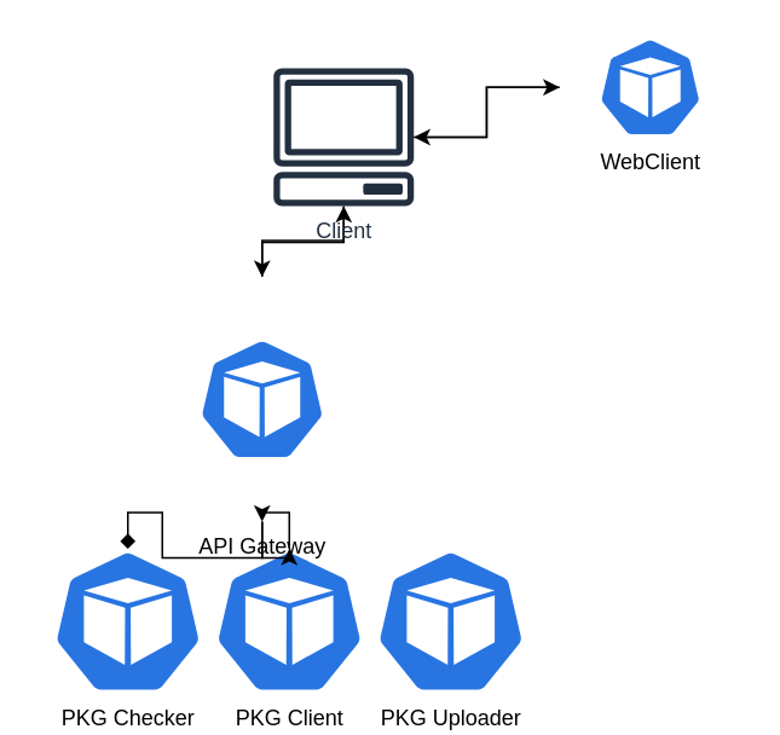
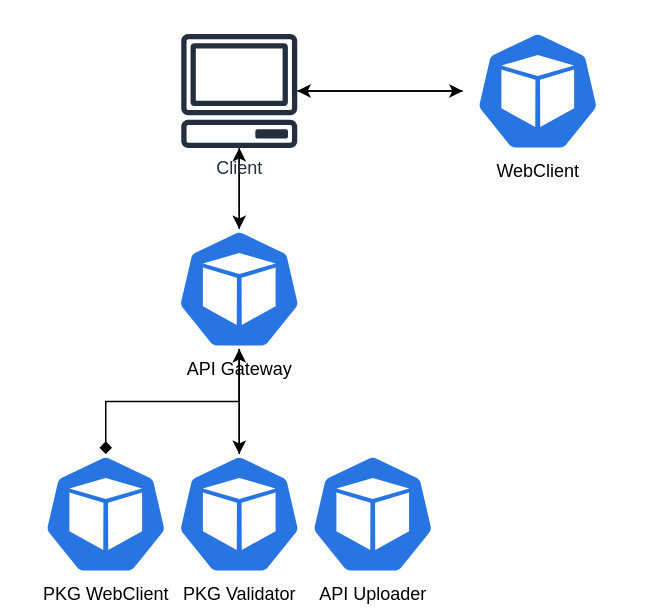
  <mxCell id="0" />
  <mxCell id="1" parent="0" />
  <mxCell id="2" style="edgeStyle=orthogonalEdgeStyle;rounded=0;orthogonalLoop=1;jettySize=auto;html=1;" edge="1" parent="1" source="3" target="11"><mxGeometry relative="1" as="geometry" /></mxCell>
- <mxCell id="3" value="PKG Client" style="html=1;dashed=0;whitespace=wrap;fillColor=#2875E2;strokeColor=#ffffff;points=[[0.005,0.63,0],[0.1,0.2,0],[0.9,0.2,0],[0.5,0,0],[0.995,0.63,0],[0.72,0.99,0],[0.5,1,0],[0.28,0.99,0]];shape=mxgraph.kubernetes.icon;prIcon=pod;verticalAlign=top;labelPosition=center;verticalLabelPosition=bottom;align=center;" vertex="1" parent="1"><mxGeometry x="109" y="302" width="100" height="80" as="geometry" /></mxCell>
- <mxCell id="4" value="PKG Checker" style="html=1;dashed=0;whitespace=wrap;fillColor=#2875E2;strokeColor=#ffffff;points=[[0.005,0.63,0],[0.1,0.2,0],[0.9,0.2,0],[0.5,0,0],[0.995,0.63,0],[0.72,0.99,0],[0.5,1,0],[0.28,0.99,0]];shape=mxgraph.kubernetes.icon;prIcon=pod;verticalAlign=top;labelPosition=center;verticalLabelPosition=bottom;align=center;" vertex="1" parent="1"><mxGeometry x="20" y="302" width="100" height="80" as="geometry" /></mxCell>
- <mxCell id="5" value="PKG Uploader" style="html=1;dashed=0;whitespace=wrap;fillColor=#2875E2;strokeColor=#ffffff;points=[[0.005,0.63,0],[0.1,0.2,0],[0.9,0.2,0],[0.5,0,0],[0.995,0.63,0],[0.72,0.99,0],[0.5,1,0],[0.28,0.99,0]];shape=mxgraph.kubernetes.icon;prIcon=pod;verticalAlign=top;labelPosition=center;verticalLabelPosition=bottom;align=center;" vertex="1" parent="1"><mxGeometry x="198" y="302" width="100" height="80" as="geometry" /></mxCell>
+ <mxCell id="3" value="PKG Validator" style="html=1;dashed=0;whitespace=wrap;fillColor=#2875E2;strokeColor=#ffffff;points=[[0.005,0.63,0],[0.1,0.2,0],[0.9,0.2,0],[0.5,0,0],[0.995,0.63,0],[0.72,0.99,0],[0.5,1,0],[0.28,0.99,0]];shape=mxgraph.kubernetes.icon;prIcon=pod;verticalAlign=top;labelPosition=center;verticalLabelPosition=bottom;align=center;" vertex="1" parent="1"><mxGeometry x="109" y="302" width="100" height="80" as="geometry" /></mxCell>
+ <mxCell id="4" value="PKG WebClient" style="html=1;dashed=0;whitespace=wrap;fillColor=#2875E2;strokeColor=#ffffff;points=[[0.005,0.63,0],[0.1,0.2,0],[0.9,0.2,0],[0.5,0,0],[0.995,0.63,0],[0.72,0.99,0],[0.5,1,0],[0.28,0.99,0]];shape=mxgraph.kubernetes.icon;prIcon=pod;verticalAlign=top;labelPosition=center;verticalLabelPosition=bottom;align=center;" vertex="1" parent="1"><mxGeometry x="20" y="302" width="100" height="80" as="geometry" /></mxCell>
+ <mxCell id="5" value="API Uploader" style="html=1;dashed=0;whitespace=wrap;fillColor=#2875E2;strokeColor=#ffffff;points=[[0.005,0.63,0],[0.1,0.2,0],[0.9,0.2,0],[0.5,0,0],[0.995,0.63,0],[0.72,0.99,0],[0.5,1,0],[0.28,0.99,0]];shape=mxgraph.kubernetes.icon;prIcon=pod;verticalAlign=top;labelPosition=center;verticalLabelPosition=bottom;align=center;" vertex="1" parent="1"><mxGeometry x="198" y="302" width="100" height="80" as="geometry" /></mxCell>
  <mxCell id="6" style="edgeStyle=orthogonalEdgeStyle;rounded=0;orthogonalLoop=1;jettySize=auto;html=1;" edge="1" parent="1" source="7" target="14"><mxGeometry relative="1" as="geometry" /></mxCell>
- <mxCell id="7" value="&lt;div&gt;WebClient&lt;/div&gt;&lt;div&gt;&lt;br&gt;&lt;/div&gt;" style="html=1;dashed=0;whitespace=wrap;fillColor=#2875E2;strokeColor=#ffffff;points=[[0.005,0.63,0],[0.1,0.2,0],[0.9,0.2,0],[0.5,0,0],[0.995,0.63,0],[0.72,0.99,0],[0.5,1,0],[0.28,0.99,0]];shape=mxgraph.kubernetes.icon;prIcon=pod;verticalAlign=top;labelPosition=center;verticalLabelPosition=bottom;align=center;" vertex="1" parent="1"><mxGeometry x="308" y="20" width="100" height="55" as="geometry" /></mxCell>
+ <mxCell id="7" value="&lt;div&gt;WebClient&lt;/div&gt;&lt;div&gt;&lt;br&gt;&lt;/div&gt;" style="html=1;dashed=0;whitespace=wrap;fillColor=#2875E2;strokeColor=#ffffff;points=[[0.005,0.63,0],[0.1,0.2,0],[0.9,0.2,0],[0.5,0,0],[0.995,0.63,0],[0.72,0.99,0],[0.5,1,0],[0.28,0.99,0]];shape=mxgraph.kubernetes.icon;prIcon=pod;verticalAlign=top;labelPosition=center;verticalLabelPosition=bottom;align=center;" vertex="1" parent="1"><mxGeometry x="308" y="20" width="100" height="80" as="geometry" /></mxCell>
  <mxCell id="8" style="edgeStyle=orthogonalEdgeStyle;rounded=0;orthogonalLoop=1;jettySize=auto;html=1;entryX=0.5;entryY=0;entryDx=0;entryDy=0;entryPerimeter=0;endArrow=diamond;" edge="1" parent="1" source="11" target="4"><mxGeometry relative="1" as="geometry" /></mxCell>
  <mxCell id="9" style="edgeStyle=orthogonalEdgeStyle;rounded=0;orthogonalLoop=1;jettySize=auto;html=1;" edge="1" parent="1" source="11" target="3"><mxGeometry relative="1" as="geometry" /></mxCell>
  <mxCell id="10" style="edgeStyle=orthogonalEdgeStyle;rounded=0;orthogonalLoop=1;jettySize=auto;html=1;" edge="1" parent="1" source="11" target="14"><mxGeometry relative="1" as="geometry" /></mxCell>
- <mxCell id="11" value="&lt;div&gt;API Gateway&lt;/div&gt;" style="html=1;dashed=0;whitespace=wrap;fillColor=#2875E2;strokeColor=#ffffff;points=[[0.005,0.63,0],[0.1,0.2,0],[0.9,0.2,0],[0.5,0,0],[0.995,0.63,0],[0.72,0.99,0],[0.5,1,0],[0.28,0.99,0]];shape=mxgraph.kubernetes.icon;prIcon=pod;verticalAlign=top;labelPosition=center;verticalLabelPosition=bottom;align=center;" vertex="1" parent="1"><mxGeometry x="109" y="152" width="70" height="135" as="geometry" /></mxCell>
+ <mxCell id="11" value="&lt;div&gt;API Gateway&lt;/div&gt;" style="html=1;dashed=0;whitespace=wrap;fillColor=#2875E2;strokeColor=#ffffff;points=[[0.005,0.63,0],[0.1,0.2,0],[0.9,0.2,0],[0.5,0,0],[0.995,0.63,0],[0.72,0.99,0],[0.5,1,0],[0.28,0.99,0]];shape=mxgraph.kubernetes.icon;prIcon=pod;verticalAlign=top;labelPosition=center;verticalLabelPosition=bottom;align=center;" vertex="1" parent="1"><mxGeometry x="109" y="152" width="100" height="80" as="geometry" /></mxCell>
  <mxCell id="12" style="edgeStyle=orthogonalEdgeStyle;rounded=0;orthogonalLoop=1;jettySize=auto;html=1;" edge="1" parent="1" source="14" target="7"><mxGeometry relative="1" as="geometry" /></mxCell>
  <mxCell id="13" style="edgeStyle=orthogonalEdgeStyle;rounded=0;orthogonalLoop=1;jettySize=auto;html=1;entryX=0.5;entryY=0;entryDx=0;entryDy=0;entryPerimeter=0;" edge="1" parent="1" source="14" target="11"><mxGeometry relative="1" as="geometry" /></mxCell>
- <mxCell id="14" value="&lt;div&gt;Client&lt;/div&gt;" style="outlineConnect=0;fontColor=#232F3E;gradientColor=none;fillColor=#232F3E;strokeColor=none;dashed=0;verticalLabelPosition=bottom;verticalAlign=top;align=center;html=1;fontSize=12;fontStyle=0;aspect=fixed;pointerEvents=1;shape=mxgraph.aws4.client;" vertex="1" parent="1"><mxGeometry x="150" y="37" width="78" height="76" as="geometry" /></mxCell>
+ <mxCell id="14" value="&lt;div&gt;Client&lt;/div&gt;" style="outlineConnect=0;fontColor=#232F3E;gradientColor=none;fillColor=#232F3E;strokeColor=none;dashed=0;verticalLabelPosition=bottom;verticalAlign=top;align=center;html=1;fontSize=12;fontStyle=0;aspect=fixed;pointerEvents=1;shape=mxgraph.aws4.client;" vertex="1" parent="1"><mxGeometry x="120" y="22" width="78" height="76" as="geometry" /></mxCell>
